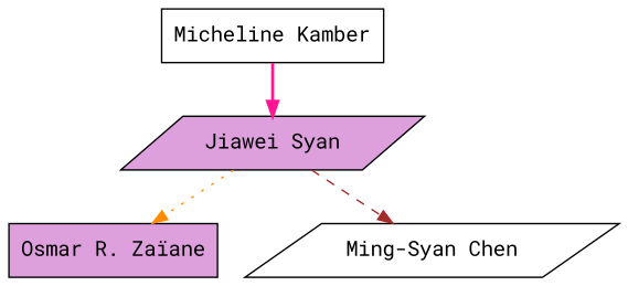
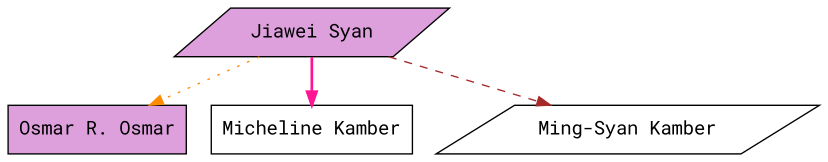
  strict digraph {
    fontname="Roboto Mono"
    node [fillcolor=plum fontname="Roboto Mono" shape=parallelogram style=filled]
    edge [fontname="Roboto Mono"]
    n1 [label="Jiawei Syan"]
-   "Osmar R. Zaïane" [shape=box]
+   "Osmar R. Zaïane" [shape=box label="Osmar R. Osmar"]
    "Micheline Kamber" [fillcolor=white shape=box]
-   "Ming-Syan Chen" [fillcolor=white]
+   "Ming-Syan Chen" [fillcolor=white label="Ming-Syan Kamber"]
    n1 -> "Osmar R. Zaïane" [color=darkorange style=dotted]
-   "Micheline Kamber" -> n1 [color=deeppink style=bold]
+   n1 -> "Micheline Kamber" [color=deeppink style=bold]
    n1 -> "Ming-Syan Chen" [color=brown style=dashed]
  }
